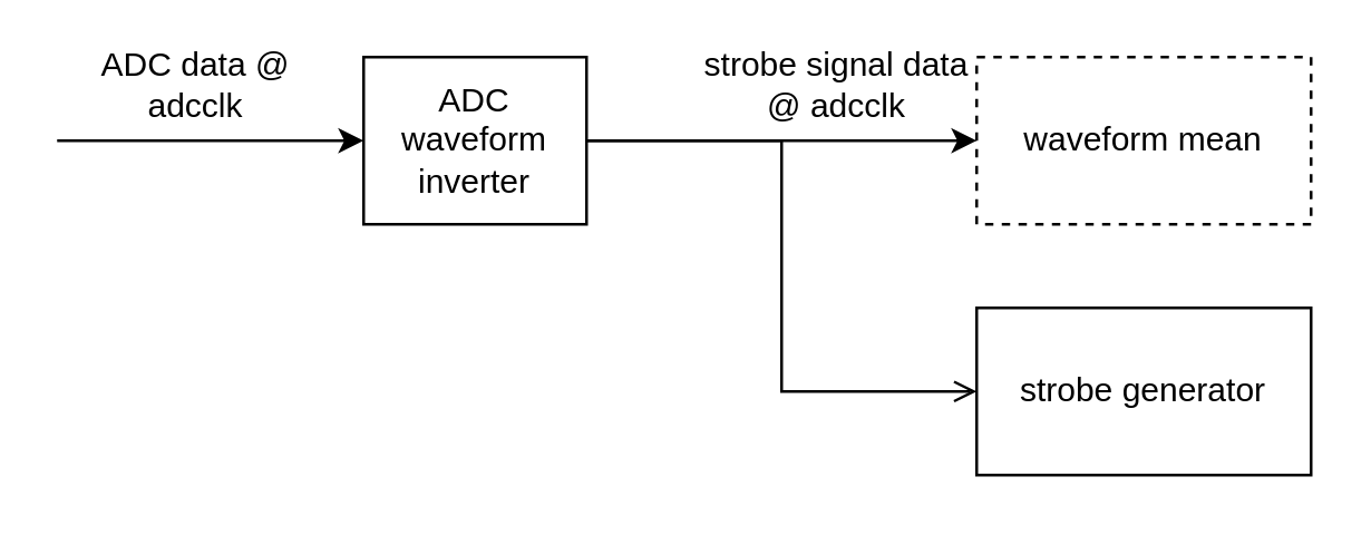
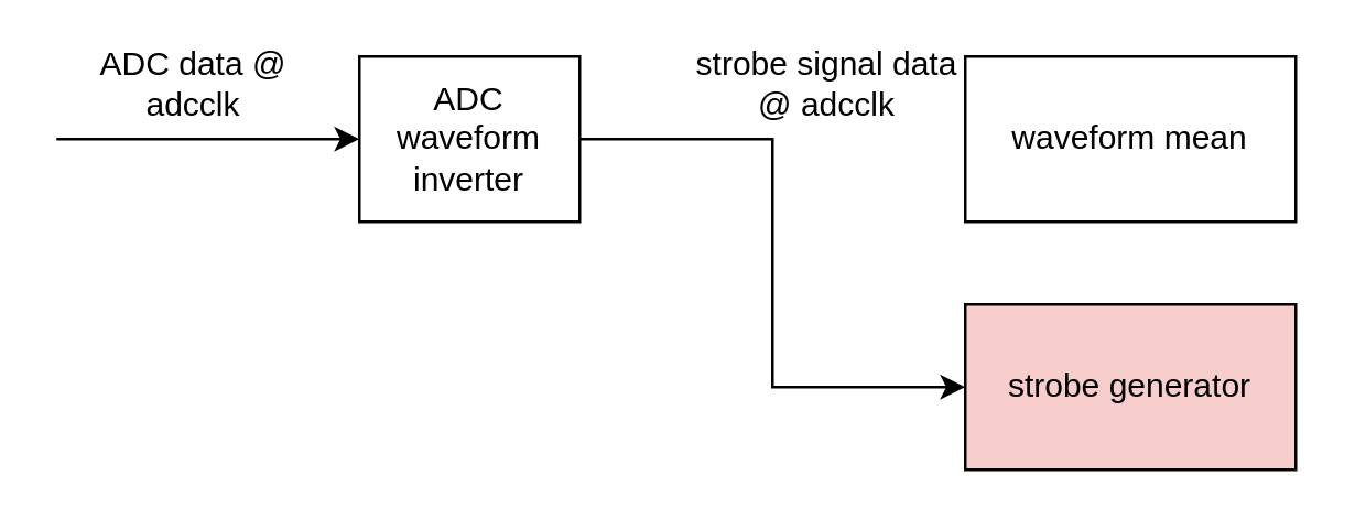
  <mxCell id="0" />
  <mxCell id="1" parent="0" />
- <mxCell id="2" style="edgeStyle=orthogonalEdgeStyle;rounded=0;orthogonalLoop=1;jettySize=auto;html=1;exitX=1;exitY=0.5;exitDx=0;exitDy=0;entryX=0;entryY=0.5;entryDx=0;entryDy=0;" edge="1" parent="1" source="4" target="7"><mxGeometry relative="1" as="geometry" /></mxCell>
- <mxCell id="3" style="edgeStyle=orthogonalEdgeStyle;rounded=0;orthogonalLoop=1;jettySize=auto;html=1;exitX=1;exitY=0.5;exitDx=0;exitDy=0;entryX=0;entryY=0.5;entryDx=0;entryDy=0;endArrow=open;" edge="1" parent="1" source="4" target="8"><mxGeometry relative="1" as="geometry" /></mxCell>
+ <mxCell id="3" style="edgeStyle=orthogonalEdgeStyle;rounded=0;orthogonalLoop=1;jettySize=auto;html=1;exitX=1;exitY=0.5;exitDx=0;exitDy=0;entryX=0;entryY=0.5;entryDx=0;entryDy=0;" edge="1" parent="1" source="4" target="8"><mxGeometry relative="1" as="geometry" /></mxCell>
  <mxCell id="4" value="ADC waveform inverter" style="rounded=0;whiteSpace=wrap;html=1;" vertex="1" parent="1"><mxGeometry x="130" y="20" width="80" height="60" as="geometry" /></mxCell>
  <mxCell id="5" value="" style="endArrow=classic;html=1;entryX=0;entryY=0.5;entryDx=0;entryDy=0;" edge="1" parent="1" target="4"><mxGeometry width="50" height="50" relative="1" as="geometry"><mxPoint x="20" y="50" as="sourcePoint" /><mxPoint x="590" y="140" as="targetPoint" /></mxGeometry></mxCell>
  <mxCell id="6" value="ADC data @ adcclk" style="text;html=1;strokeColor=none;fillColor=none;align=center;verticalAlign=middle;whiteSpace=wrap;rounded=0;" vertex="1" parent="1"><mxGeometry x="20" y="20" width="100" height="20" as="geometry" /></mxCell>
- <mxCell id="7" value="waveform mean" style="rounded=0;whiteSpace=wrap;html=1;dashed=1;" vertex="1" parent="1"><mxGeometry x="350" y="20" width="120" height="60" as="geometry" /></mxCell>
- <mxCell id="8" value="strobe generator" style="rounded=0;whiteSpace=wrap;html=1;" vertex="1" parent="1"><mxGeometry x="350" y="110" width="120" height="60" as="geometry" /></mxCell>
+ <mxCell id="7" value="waveform mean" style="rounded=0;whiteSpace=wrap;html=1;" vertex="1" parent="1"><mxGeometry x="350" y="20" width="120" height="60" as="geometry" /></mxCell>
+ <mxCell id="8" value="strobe generator" style="rounded=0;whiteSpace=wrap;html=1;fillColor=#f8cecc;" vertex="1" parent="1"><mxGeometry x="350" y="110" width="120" height="60" as="geometry" /></mxCell>
  <mxCell id="9" value="strobe signal data @ adcclk" style="text;html=1;strokeColor=none;fillColor=none;align=center;verticalAlign=middle;whiteSpace=wrap;rounded=0;" vertex="1" parent="1"><mxGeometry x="250" y="20" width="100" height="20" as="geometry" /></mxCell>
